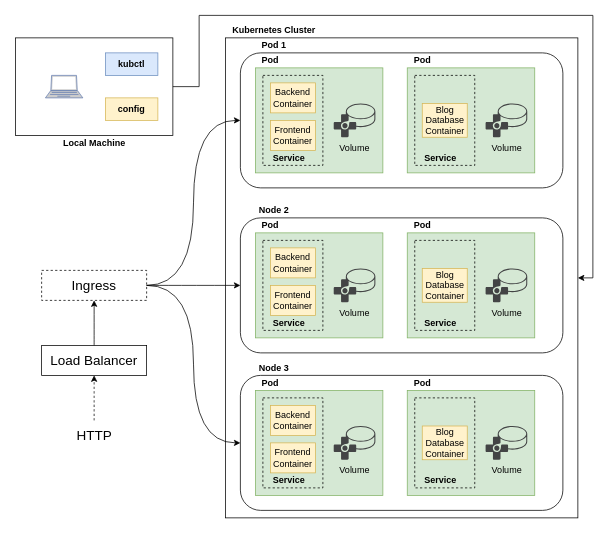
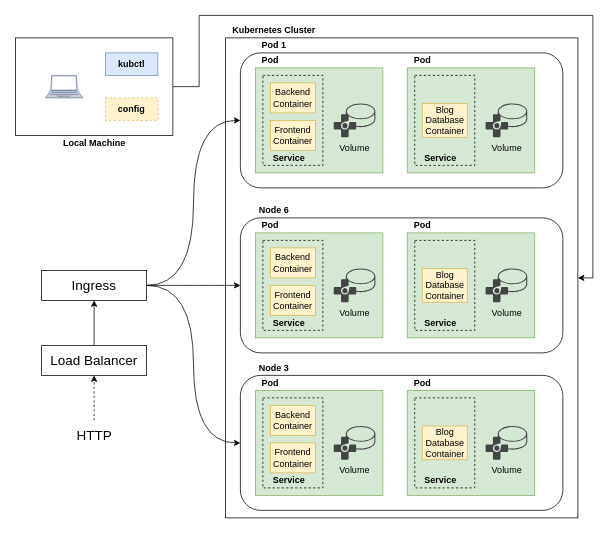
  <mxCell id="0" />
  <mxCell id="1" parent="0" />
  <mxCell id="2" value="" style="rounded=0;whiteSpace=wrap;html=1;fillColor=#d5e8d4;strokeColor=#82b366;" vertex="1" parent="1"><mxGeometry x="340" y="90" width="170" height="140" as="geometry" /></mxCell>
  <mxCell id="3" value="" style="rounded=0;whiteSpace=wrap;html=1;fillColor=none;dashed=1;" vertex="1" parent="1"><mxGeometry x="350" y="100" width="80" height="120" as="geometry" /></mxCell>
  <mxCell id="4" value="" style="rounded=0;whiteSpace=wrap;html=1;fillColor=#d5e8d4;strokeColor=#82b366;" vertex="1" parent="1"><mxGeometry x="340" y="310" width="170" height="140" as="geometry" /></mxCell>
  <mxCell id="5" value="" style="rounded=0;whiteSpace=wrap;html=1;fillColor=none;dashed=1;" vertex="1" parent="1"><mxGeometry x="350" y="320" width="80" height="120" as="geometry" /></mxCell>
  <mxCell id="6" value="" style="rounded=0;whiteSpace=wrap;html=1;fillColor=#d5e8d4;strokeColor=#82b366;" vertex="1" parent="1"><mxGeometry x="340" y="520" width="170" height="140" as="geometry" /></mxCell>
  <mxCell id="7" value="" style="rounded=0;whiteSpace=wrap;html=1;fillColor=none;dashed=1;" vertex="1" parent="1"><mxGeometry x="350" y="530" width="80" height="120" as="geometry" /></mxCell>
  <mxCell id="8" value="" style="rounded=0;whiteSpace=wrap;html=1;fillColor=none;" vertex="1" parent="1"><mxGeometry x="300" y="50" width="470" height="640" as="geometry" /></mxCell>
  <mxCell id="9" style="edgeStyle=orthogonalEdgeStyle;rounded=0;orthogonalLoop=1;jettySize=auto;html=1;entryX=1;entryY=0.5;entryDx=0;entryDy=0;" edge="1" parent="1" source="10" target="8"><mxGeometry relative="1" as="geometry"><Array as="points"><mxPoint x="265" y="115" /><mxPoint x="265" y="20" /><mxPoint x="790" y="20" /><mxPoint x="790" y="370" /></Array></mxGeometry></mxCell>
  <mxCell id="10" value="" style="rounded=0;whiteSpace=wrap;html=1;fillColor=none;align=left;" vertex="1" parent="1"><mxGeometry x="20" y="50" width="210" height="130" as="geometry" /></mxCell>
  <mxCell id="11" value="&lt;b&gt;&lt;font style=&quot;font-size: 12px&quot;&gt;kubctl&lt;/font&gt;&lt;/b&gt;" style="rounded=0;whiteSpace=wrap;html=1;fillColor=#dae8fc;strokeColor=#6c8ebf;" vertex="1" parent="1"><mxGeometry x="140" y="70" width="70" height="30" as="geometry" /></mxCell>
- <mxCell id="12" value="&lt;b&gt;&lt;font style=&quot;font-size: 12px&quot;&gt;config&lt;br&gt;&lt;/font&gt;&lt;/b&gt;" style="rounded=0;whiteSpace=wrap;html=1;fillColor=#fff2cc;strokeColor=#d6b656;" vertex="1" parent="1"><mxGeometry x="140" y="130" width="70" height="30" as="geometry" /></mxCell>
+ <mxCell id="12" value="&lt;b&gt;&lt;font style=&quot;font-size: 12px&quot;&gt;config&lt;br&gt;&lt;/font&gt;&lt;/b&gt;" style="rounded=0;whiteSpace=wrap;html=1;fillColor=#fff2cc;strokeColor=#d6b656;dashed=1;" vertex="1" parent="1"><mxGeometry x="140" y="130" width="70" height="30" as="geometry" /></mxCell>
  <mxCell id="13" value="&lt;b&gt;Local Machine&lt;/b&gt;" style="text;html=1;strokeColor=none;fillColor=none;align=center;verticalAlign=middle;whiteSpace=wrap;rounded=0;" vertex="1" parent="1"><mxGeometry x="72.5" y="180" width="105" height="20" as="geometry" /></mxCell>
  <mxCell id="14" value="" style="fontColor=#0066CC;verticalAlign=top;verticalLabelPosition=bottom;labelPosition=center;align=center;html=1;outlineConnect=0;fillColor=#CCCCCC;strokeColor=#6881B3;gradientColor=none;gradientDirection=north;strokeWidth=2;shape=mxgraph.networks.laptop;" vertex="1" parent="1"><mxGeometry x="60" y="100" width="50" height="30" as="geometry" /></mxCell>
  <mxCell id="15" value="&lt;b&gt;Kubernetes Cluster&lt;/b&gt;" style="text;html=1;strokeColor=none;fillColor=none;align=center;verticalAlign=middle;whiteSpace=wrap;rounded=0;" vertex="1" parent="1"><mxGeometry x="300" y="30" width="130" height="20" as="geometry" /></mxCell>
  <mxCell id="16" value="" style="rounded=1;whiteSpace=wrap;html=1;fillColor=none;" vertex="1" parent="1"><mxGeometry x="320" y="70" width="430" height="180" as="geometry" /></mxCell>
  <mxCell id="17" value="Volume" style="sketch=0;pointerEvents=1;shadow=0;dashed=0;html=1;strokeColor=none;fillColor=#434445;aspect=fixed;labelPosition=center;verticalLabelPosition=bottom;verticalAlign=top;align=center;outlineConnect=0;shape=mxgraph.vvd.writable_volume;" vertex="1" parent="1"><mxGeometry x="444.45" y="137.5" width="55.55" height="45" as="geometry" /></mxCell>
  <mxCell id="18" value="Frontend Container" style="rounded=0;whiteSpace=wrap;html=1;fillColor=#fff2cc;strokeColor=#d6b656;" vertex="1" parent="1"><mxGeometry x="360" y="160" width="60" height="40" as="geometry" /></mxCell>
  <mxCell id="19" value="Backend Container" style="rounded=0;whiteSpace=wrap;html=1;fillColor=#fff2cc;strokeColor=#d6b656;" vertex="1" parent="1"><mxGeometry x="360" y="110" width="60" height="40" as="geometry" /></mxCell>
  <mxCell id="20" value="&lt;b&gt;Pod&lt;/b&gt;" style="text;html=1;strokeColor=none;fillColor=none;align=center;verticalAlign=middle;whiteSpace=wrap;rounded=0;" vertex="1" parent="1"><mxGeometry x="340" y="70" width="40" height="20" as="geometry" /></mxCell>
  <mxCell id="21" value="&lt;b&gt;Pod 1&lt;/b&gt;" style="text;html=1;strokeColor=none;fillColor=none;align=center;verticalAlign=middle;whiteSpace=wrap;rounded=0;" vertex="1" parent="1"><mxGeometry x="340" y="50" width="50" height="20" as="geometry" /></mxCell>
  <mxCell id="22" value="&lt;b&gt;Service&lt;/b&gt;" style="text;html=1;strokeColor=none;fillColor=none;align=center;verticalAlign=middle;whiteSpace=wrap;rounded=0;" vertex="1" parent="1"><mxGeometry x="360" y="200" width="50" height="20" as="geometry" /></mxCell>
  <mxCell id="23" value="" style="rounded=0;whiteSpace=wrap;html=1;fillColor=#d5e8d4;strokeColor=#82b366;" vertex="1" parent="1"><mxGeometry x="542.5" y="90" width="170" height="140" as="geometry" /></mxCell>
  <mxCell id="24" value="Volume" style="sketch=0;pointerEvents=1;shadow=0;dashed=0;html=1;strokeColor=none;fillColor=#434445;aspect=fixed;labelPosition=center;verticalLabelPosition=bottom;verticalAlign=top;align=center;outlineConnect=0;shape=mxgraph.vvd.writable_volume;" vertex="1" parent="1"><mxGeometry x="646.95" y="137.5" width="55.55" height="45" as="geometry" /></mxCell>
  <mxCell id="25" value="&lt;b&gt;Pod&lt;/b&gt;" style="text;html=1;strokeColor=none;fillColor=none;align=center;verticalAlign=middle;whiteSpace=wrap;rounded=0;" vertex="1" parent="1"><mxGeometry x="542.5" y="70" width="40" height="20" as="geometry" /></mxCell>
  <mxCell id="26" value="" style="rounded=0;whiteSpace=wrap;html=1;fillColor=none;dashed=1;" vertex="1" parent="1"><mxGeometry x="552.5" y="100" width="80" height="120" as="geometry" /></mxCell>
  <mxCell id="27" value="Blog&lt;br&gt;Database&lt;br&gt;Container" style="rounded=0;whiteSpace=wrap;html=1;fillColor=#fff2cc;strokeColor=#d6b656;" vertex="1" parent="1"><mxGeometry x="562.5" y="137.5" width="60" height="45" as="geometry" /></mxCell>
  <mxCell id="28" value="" style="rounded=1;whiteSpace=wrap;html=1;fillColor=none;" vertex="1" parent="1"><mxGeometry x="320" y="290" width="430" height="180" as="geometry" /></mxCell>
  <mxCell id="29" value="Volume" style="sketch=0;pointerEvents=1;shadow=0;dashed=0;html=1;strokeColor=none;fillColor=#434445;aspect=fixed;labelPosition=center;verticalLabelPosition=bottom;verticalAlign=top;align=center;outlineConnect=0;shape=mxgraph.vvd.writable_volume;" vertex="1" parent="1"><mxGeometry x="444.45" y="357.5" width="55.55" height="45" as="geometry" /></mxCell>
  <mxCell id="30" value="Frontend Container" style="rounded=0;whiteSpace=wrap;html=1;fillColor=#fff2cc;strokeColor=#d6b656;" vertex="1" parent="1"><mxGeometry x="360" y="380" width="60" height="40" as="geometry" /></mxCell>
  <mxCell id="31" value="Backend Container" style="rounded=0;whiteSpace=wrap;html=1;fillColor=#fff2cc;strokeColor=#d6b656;" vertex="1" parent="1"><mxGeometry x="360" y="330" width="60" height="40" as="geometry" /></mxCell>
  <mxCell id="32" value="&lt;b&gt;Pod&lt;/b&gt;" style="text;html=1;strokeColor=none;fillColor=none;align=center;verticalAlign=middle;whiteSpace=wrap;rounded=0;" vertex="1" parent="1"><mxGeometry x="340" y="290" width="40" height="20" as="geometry" /></mxCell>
- <mxCell id="33" value="&lt;b&gt;Node 2&lt;br&gt;&lt;/b&gt;" style="text;html=1;strokeColor=none;fillColor=none;align=center;verticalAlign=middle;whiteSpace=wrap;rounded=0;" vertex="1" parent="1"><mxGeometry x="340" y="270" width="50" height="20" as="geometry" /></mxCell>
+ <mxCell id="33" value="&lt;b&gt;Node 6&lt;br&gt;&lt;/b&gt;" style="text;html=1;strokeColor=none;fillColor=none;align=center;verticalAlign=middle;whiteSpace=wrap;rounded=0;" vertex="1" parent="1"><mxGeometry x="340" y="270" width="50" height="20" as="geometry" /></mxCell>
  <mxCell id="34" value="&lt;b&gt;Service&lt;/b&gt;" style="text;html=1;strokeColor=none;fillColor=none;align=center;verticalAlign=middle;whiteSpace=wrap;rounded=0;" vertex="1" parent="1"><mxGeometry x="360" y="420" width="50" height="20" as="geometry" /></mxCell>
  <mxCell id="35" value="" style="rounded=0;whiteSpace=wrap;html=1;fillColor=#d5e8d4;strokeColor=#82b366;" vertex="1" parent="1"><mxGeometry x="542.5" y="310" width="170" height="140" as="geometry" /></mxCell>
  <mxCell id="36" value="Volume" style="sketch=0;pointerEvents=1;shadow=0;dashed=0;html=1;strokeColor=none;fillColor=#434445;aspect=fixed;labelPosition=center;verticalLabelPosition=bottom;verticalAlign=top;align=center;outlineConnect=0;shape=mxgraph.vvd.writable_volume;" vertex="1" parent="1"><mxGeometry x="646.95" y="357.5" width="55.55" height="45" as="geometry" /></mxCell>
  <mxCell id="37" value="&lt;b&gt;Pod&lt;/b&gt;" style="text;html=1;strokeColor=none;fillColor=none;align=center;verticalAlign=middle;whiteSpace=wrap;rounded=0;" vertex="1" parent="1"><mxGeometry x="542.5" y="290" width="40" height="20" as="geometry" /></mxCell>
  <mxCell id="38" value="" style="rounded=0;whiteSpace=wrap;html=1;fillColor=none;dashed=1;" vertex="1" parent="1"><mxGeometry x="552.5" y="320" width="80" height="120" as="geometry" /></mxCell>
  <mxCell id="39" value="Blog&lt;br&gt;Database&lt;br&gt;Container" style="rounded=0;whiteSpace=wrap;html=1;fillColor=#fff2cc;strokeColor=#d6b656;" vertex="1" parent="1"><mxGeometry x="562.5" y="357.5" width="60" height="45" as="geometry" /></mxCell>
  <mxCell id="40" value="" style="rounded=1;whiteSpace=wrap;html=1;fillColor=none;" vertex="1" parent="1"><mxGeometry x="320" y="500" width="430" height="180" as="geometry" /></mxCell>
  <mxCell id="41" value="Volume" style="sketch=0;pointerEvents=1;shadow=0;dashed=0;html=1;strokeColor=none;fillColor=#434445;aspect=fixed;labelPosition=center;verticalLabelPosition=bottom;verticalAlign=top;align=center;outlineConnect=0;shape=mxgraph.vvd.writable_volume;" vertex="1" parent="1"><mxGeometry x="444.45" y="567.5" width="55.55" height="45" as="geometry" /></mxCell>
  <mxCell id="42" value="Frontend Container" style="rounded=0;whiteSpace=wrap;html=1;fillColor=#fff2cc;strokeColor=#d6b656;" vertex="1" parent="1"><mxGeometry x="360" y="590" width="60" height="40" as="geometry" /></mxCell>
  <mxCell id="43" value="Backend Container" style="rounded=0;whiteSpace=wrap;html=1;fillColor=#fff2cc;strokeColor=#d6b656;" vertex="1" parent="1"><mxGeometry x="360" y="540" width="60" height="40" as="geometry" /></mxCell>
  <mxCell id="44" value="&lt;b&gt;Pod&lt;/b&gt;" style="text;html=1;strokeColor=none;fillColor=none;align=center;verticalAlign=middle;whiteSpace=wrap;rounded=0;" vertex="1" parent="1"><mxGeometry x="340" y="500" width="40" height="20" as="geometry" /></mxCell>
  <mxCell id="45" value="&lt;b&gt;Node 3&lt;/b&gt;" style="text;html=1;strokeColor=none;fillColor=none;align=center;verticalAlign=middle;whiteSpace=wrap;rounded=0;" vertex="1" parent="1"><mxGeometry x="340" y="480" width="50" height="20" as="geometry" /></mxCell>
  <mxCell id="46" value="&lt;b&gt;Service&lt;/b&gt;" style="text;html=1;strokeColor=none;fillColor=none;align=center;verticalAlign=middle;whiteSpace=wrap;rounded=0;" vertex="1" parent="1"><mxGeometry x="360" y="630" width="50" height="20" as="geometry" /></mxCell>
  <mxCell id="47" value="" style="rounded=0;whiteSpace=wrap;html=1;fillColor=#d5e8d4;strokeColor=#82b366;" vertex="1" parent="1"><mxGeometry x="542.5" y="520" width="170" height="140" as="geometry" /></mxCell>
  <mxCell id="48" value="Volume" style="sketch=0;pointerEvents=1;shadow=0;dashed=0;html=1;strokeColor=none;fillColor=#434445;aspect=fixed;labelPosition=center;verticalLabelPosition=bottom;verticalAlign=top;align=center;outlineConnect=0;shape=mxgraph.vvd.writable_volume;" vertex="1" parent="1"><mxGeometry x="646.95" y="567.5" width="55.55" height="45" as="geometry" /></mxCell>
  <mxCell id="49" value="&lt;b&gt;Pod&lt;/b&gt;" style="text;html=1;strokeColor=none;fillColor=none;align=center;verticalAlign=middle;whiteSpace=wrap;rounded=0;" vertex="1" parent="1"><mxGeometry x="542.5" y="500" width="40" height="20" as="geometry" /></mxCell>
  <mxCell id="50" value="" style="rounded=0;whiteSpace=wrap;html=1;fillColor=none;dashed=1;" vertex="1" parent="1"><mxGeometry x="552.5" y="530" width="80" height="120" as="geometry" /></mxCell>
  <mxCell id="51" value="Blog&lt;br&gt;Database&lt;br&gt;Container" style="rounded=0;whiteSpace=wrap;html=1;fillColor=#fff2cc;strokeColor=#d6b656;" vertex="1" parent="1"><mxGeometry x="562.5" y="567.5" width="60" height="45" as="geometry" /></mxCell>
  <mxCell id="52" style="edgeStyle=orthogonalEdgeStyle;curved=1;rounded=0;orthogonalLoop=1;jettySize=auto;html=1;entryX=0.5;entryY=1;entryDx=0;entryDy=0;dashed=1;" edge="1" parent="1" source="53" target="58"><mxGeometry relative="1" as="geometry" /></mxCell>
  <mxCell id="53" value="&lt;font style=&quot;font-size: 18px&quot;&gt;HTTP&lt;/font&gt;" style="text;html=1;strokeColor=none;fillColor=none;align=center;verticalAlign=middle;whiteSpace=wrap;rounded=0;dashed=1;" vertex="1" parent="1"><mxGeometry x="96.5" y="560" width="57" height="40" as="geometry" /></mxCell>
  <mxCell id="54" value="&lt;b&gt;Service&lt;/b&gt;" style="text;html=1;strokeColor=none;fillColor=none;align=center;verticalAlign=middle;whiteSpace=wrap;rounded=0;" vertex="1" parent="1"><mxGeometry x="562.5" y="200" width="47.5" height="20" as="geometry" /></mxCell>
  <mxCell id="55" value="&lt;b&gt;Service&lt;/b&gt;" style="text;html=1;strokeColor=none;fillColor=none;align=center;verticalAlign=middle;whiteSpace=wrap;rounded=0;" vertex="1" parent="1"><mxGeometry x="562.5" y="420" width="47.5" height="20" as="geometry" /></mxCell>
  <mxCell id="56" value="&lt;b&gt;Service&lt;/b&gt;" style="text;html=1;strokeColor=none;fillColor=none;align=center;verticalAlign=middle;whiteSpace=wrap;rounded=0;" vertex="1" parent="1"><mxGeometry x="562.5" y="630" width="47.5" height="20" as="geometry" /></mxCell>
  <mxCell id="57" style="edgeStyle=orthogonalEdgeStyle;curved=1;rounded=0;orthogonalLoop=1;jettySize=auto;html=1;entryX=0.5;entryY=1;entryDx=0;entryDy=0;" edge="1" parent="1" source="58" target="62"><mxGeometry relative="1" as="geometry" /></mxCell>
  <mxCell id="58" value="&lt;font style=&quot;font-size: 18px&quot;&gt;Load Balancer&lt;/font&gt;" style="rounded=0;whiteSpace=wrap;html=1;fillColor=none;" vertex="1" parent="1"><mxGeometry x="55" y="460" width="140" height="40" as="geometry" /></mxCell>
  <mxCell id="59" style="edgeStyle=orthogonalEdgeStyle;rounded=0;orthogonalLoop=1;jettySize=auto;html=1;entryX=0;entryY=0.5;entryDx=0;entryDy=0;curved=1;" edge="1" parent="1" source="62" target="16"><mxGeometry relative="1" as="geometry" /></mxCell>
  <mxCell id="60" style="edgeStyle=orthogonalEdgeStyle;rounded=0;orthogonalLoop=1;jettySize=auto;html=1;entryX=0;entryY=0.5;entryDx=0;entryDy=0;curved=1;" edge="1" parent="1" source="62" target="28"><mxGeometry relative="1" as="geometry" /></mxCell>
  <mxCell id="61" style="edgeStyle=orthogonalEdgeStyle;rounded=0;orthogonalLoop=1;jettySize=auto;html=1;entryX=0;entryY=0.5;entryDx=0;entryDy=0;curved=1;" edge="1" parent="1" source="62" target="40"><mxGeometry relative="1" as="geometry" /></mxCell>
- <mxCell id="62" value="&lt;font style=&quot;font-size: 18px&quot;&gt;Ingress&lt;/font&gt;" style="rounded=0;whiteSpace=wrap;html=1;fillColor=none;dashed=1;" vertex="1" parent="1"><mxGeometry x="55" y="360" width="140" height="40" as="geometry" /></mxCell>
+ <mxCell id="62" value="&lt;font style=&quot;font-size: 18px&quot;&gt;Ingress&lt;/font&gt;" style="rounded=0;whiteSpace=wrap;html=1;fillColor=none;" vertex="1" parent="1"><mxGeometry x="55" y="360" width="140" height="40" as="geometry" /></mxCell>
